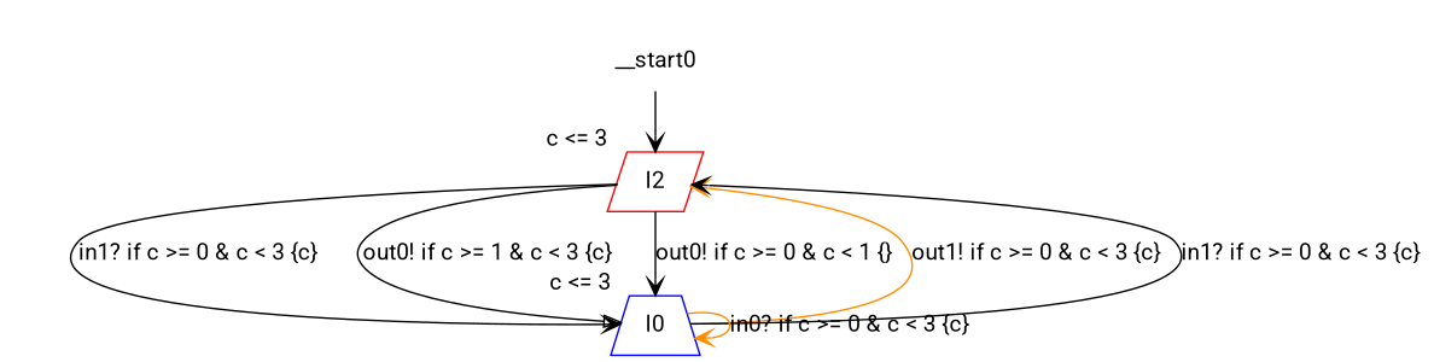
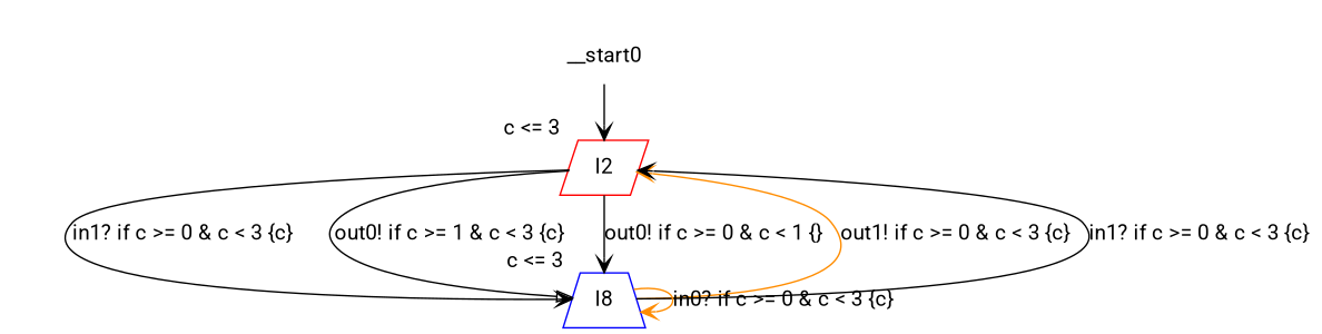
  digraph {
    fontname=Roboto
    node [color=red fontname=Roboto margin=0 xlabel="c <= 3"]
    edge [arrowhead=vee color=black fontname=Roboto]
    __start0 [shape=none margin="" xlabel=""]
    n2 [label=l2 shape=parallelogram]
-   n3 [color=blue label=l0 shape=trapezium]
+   n3 [color=blue label=l8 shape=trapezium]
    __start0 -> n2
    n2 -> n3 [label="in1? if c >= 0 & c < 3 {c} "]
    n2 -> n3 [arrowhead=onormal label="out0! if c >= 1 & c < 3 {c} "]
    n2 -> n3 [label="out0! if c >= 0 & c < 1 {} "]
    n3 -> n2 [color=darkorange label="out1! if c >= 0 & c < 3 {c} "]
    n3 -> n2 [label="in1? if c >= 0 & c < 3 {c} "]
    n3 -> n3 [color=darkorange label="in0? if c >= 0 & c < 3 {c} "]
  }
